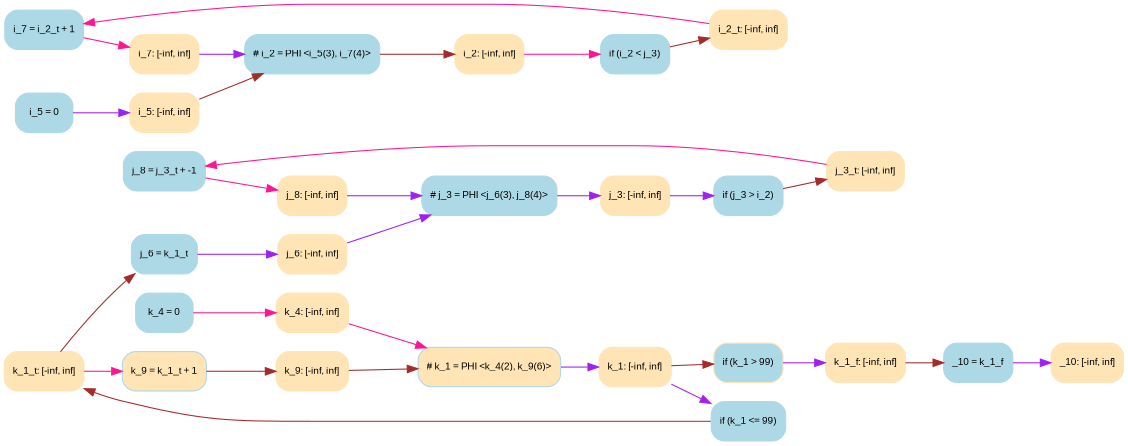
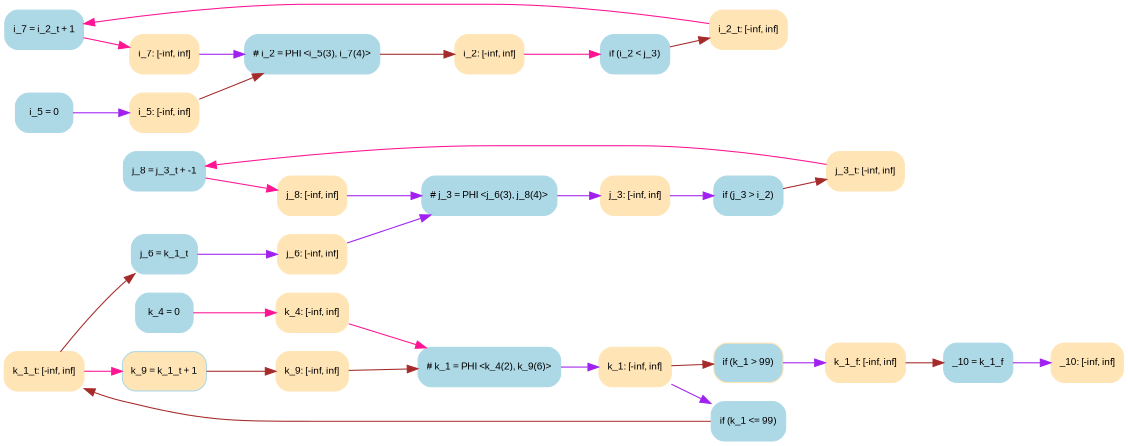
  digraph {
    fontname=Arial
    fontsize=12
    labelloc=top
    rankdir=LR
    node [color=moccasin fillcolor=moccasin fontname=Arial fontsize=9 shape=Mrecord style=filled]
    edge [color=purple fontname=Arial fontsize=10]
    n1 [color=lightblue fillcolor=lightblue label="{ j_8 = j_3_t + -1 }"]
    n2 [label="{ j_8: \[-inf, inf\] }"]
    n3 [color=lightblue fillcolor=lightblue label="{ # j_3 = PHI \<j_6(3), j_8(4)\> }"]
    n4 [label="{ j_3: \[-inf, inf\] }"]
    n5 [color=lightblue fillcolor=lightblue label="{ k_4 = 0 }"]
    n6 [label="{ k_4: \[-inf, inf\] }"]
-   n7 [color=lightblue label="{ # k_1 = PHI \<k_4(2), k_9(6)\> }"]
+   n7 [color=lightblue fillcolor=lightblue label="{ # k_1 = PHI \<k_4(2), k_9(6)\> }"]
    n8 [label="{ k_1: \[-inf, inf\] }"]
    n9 [color=lightblue fillcolor=lightblue label="{ i_7 = i_2_t + 1 }"]
    n10 [label="{ i_7: \[-inf, inf\] }"]
    n11 [color=lightblue fillcolor=lightblue label="{ # i_2 = PHI \<i_5(3), i_7(4)\> }"]
    n12 [label="{ i_2: \[-inf, inf\] }"]
    n13 [color=lightblue fillcolor=lightblue label="{ if (i_2 \< j_3) }"]
    n14 [label="{ i_2_t: \[-inf, inf\] }"]
    n15 [color=lightblue fillcolor=lightblue label="{ if (k_1 \<= 99) }"]
    n16 [label="{ k_1_t: \[-inf, inf\] }"]
    n17 [color=lightblue label="{ k_9 = k_1_t + 1 }"]
    n18 [color=lightblue fillcolor=lightblue label="{ j_6 = k_1_t }"]
    n19 [label="{ k_9: \[-inf, inf\] }"]
    n20 [label="{ j_6: \[-inf, inf\] }"]
    n21 [color=lightblue fillcolor=lightblue label="{ if (j_3 \> i_2) }"]
    n22 [label="{ j_3_t: \[-inf, inf\] }"]
    n23 [fillcolor=lightblue label="{ if (k_1 \> 99) }"]
    n24 [label="{ k_1_f: \[-inf, inf\] }"]
    n25 [color=lightblue fillcolor=lightblue label="{ _10 = k_1_f }"]
    n26 [label="{ _10: \[-inf, inf\] }"]
    n27 [color=lightblue fillcolor=lightblue label="{ i_5 = 0 }"]
    n28 [label="{ i_5: \[-inf, inf\] }"]
    n1 -> n2 [color=deeppink]
    n2 -> n3
    n3 -> n4
    n4 -> n21
    n5 -> n6 [color=deeppink]
    n6 -> n7 [color=deeppink]
    n7 -> n8
    n8 -> n15
    n8 -> n23 [color=brown]
    n9 -> n10 [color=deeppink]
    n10 -> n11
    n11 -> n12 [color=brown]
    n12 -> n13 [color=deeppink]
    n13 -> n14 [color=brown]
    n14 -> n9 [color=deeppink]
    n15 -> n16 [color=brown]
    n16 -> n17 [color=deeppink]
    n16 -> n18 [color=brown]
    n17 -> n19 [color=brown]
    n18 -> n20
    n19 -> n7 [color=brown]
    n20 -> n3
    n21 -> n22 [color=brown]
    n22 -> n1 [color=deeppink]
    n23 -> n24
    n24 -> n25 [color=brown]
    n25 -> n26
    n27 -> n28
    n28 -> n11 [color=brown]
  }
